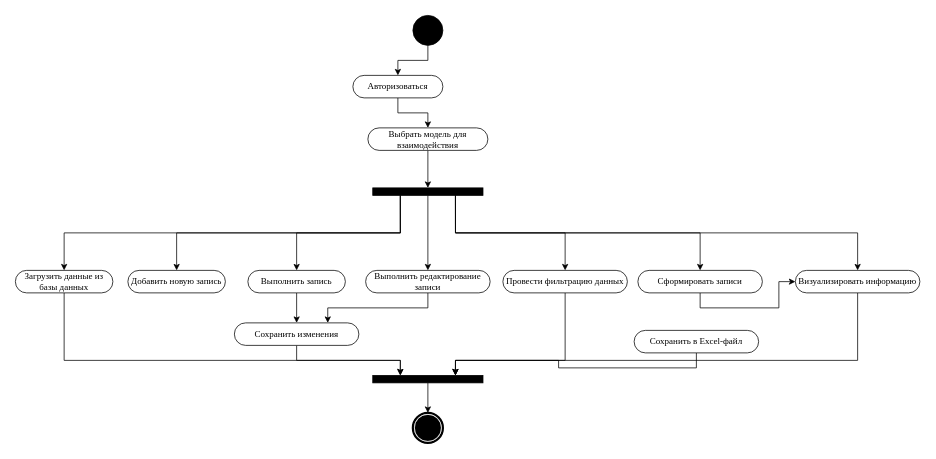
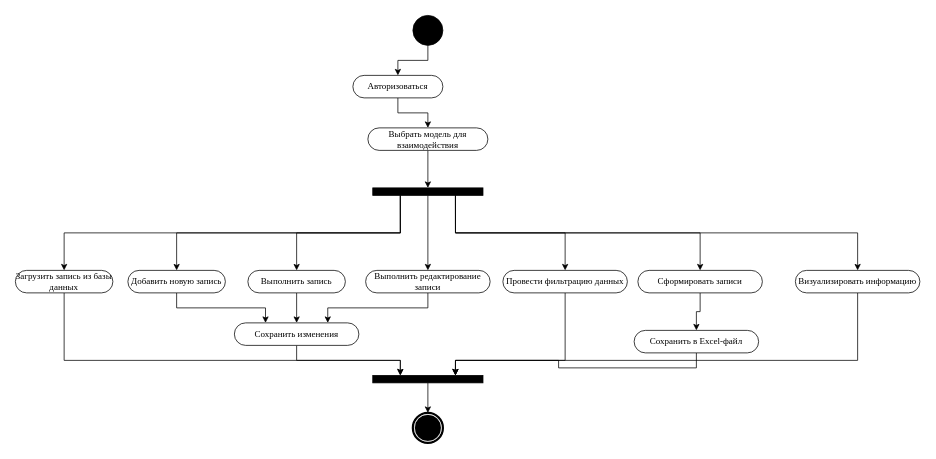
  <mxCell id="0" />
  <mxCell id="1" parent="0" />
  <mxCell id="2" style="edgeStyle=orthogonalEdgeStyle;rounded=0;orthogonalLoop=1;jettySize=auto;html=1;exitX=0.5;exitY=1;exitDx=0;exitDy=0;entryX=0.5;entryY=0;entryDx=0;entryDy=0;" parent="1" source="3" target="5" edge="1"><mxGeometry relative="1" as="geometry" /></mxCell>
  <mxCell id="3" value="" style="ellipse;whiteSpace=wrap;html=1;rounded=0;shadow=0;comic=0;labelBackgroundColor=none;strokeWidth=1;fillColor=#000000;fontFamily=Verdana;fontSize=12;align=center;" parent="1" vertex="1"><mxGeometry x="550" y="20" width="40" height="40" as="geometry" /></mxCell>
  <mxCell id="4" style="edgeStyle=orthogonalEdgeStyle;rounded=0;orthogonalLoop=1;jettySize=auto;html=1;exitX=0.5;exitY=1;exitDx=0;exitDy=0;entryX=0.5;entryY=0;entryDx=0;entryDy=0;" parent="1" source="5" target="7" edge="1"><mxGeometry relative="1" as="geometry" /></mxCell>
  <mxCell id="5" value="Авторизоваться" style="rounded=1;whiteSpace=wrap;html=1;shadow=0;comic=0;labelBackgroundColor=none;strokeWidth=1;fontFamily=Verdana;fontSize=12;align=center;arcSize=50;" parent="1" vertex="1"><mxGeometry x="470" y="100" width="120" height="30" as="geometry" /></mxCell>
  <mxCell id="6" style="edgeStyle=orthogonalEdgeStyle;rounded=0;orthogonalLoop=1;jettySize=auto;html=1;exitX=0.5;exitY=1;exitDx=0;exitDy=0;entryX=0.5;entryY=0;entryDx=0;entryDy=0;" parent="1" source="7" target="15" edge="1"><mxGeometry relative="1" as="geometry" /></mxCell>
  <mxCell id="7" value="Выбрать модель для взаимодействия" style="rounded=1;whiteSpace=wrap;html=1;shadow=0;comic=0;labelBackgroundColor=none;strokeWidth=1;fontFamily=Verdana;fontSize=12;align=center;arcSize=50;" parent="1" vertex="1"><mxGeometry x="490" y="170" width="160" height="30" as="geometry" /></mxCell>
  <mxCell id="8" style="edgeStyle=orthogonalEdgeStyle;rounded=0;orthogonalLoop=1;jettySize=auto;html=1;exitX=0.25;exitY=1;exitDx=0;exitDy=0;entryX=0.5;entryY=0;entryDx=0;entryDy=0;" parent="1" source="15" target="17" edge="1"><mxGeometry relative="1" as="geometry" /></mxCell>
  <mxCell id="9" style="edgeStyle=orthogonalEdgeStyle;rounded=0;orthogonalLoop=1;jettySize=auto;html=1;exitX=0.75;exitY=1;exitDx=0;exitDy=0;entryX=0.5;entryY=0;entryDx=0;entryDy=0;" parent="1" source="15" target="27" edge="1"><mxGeometry relative="1" as="geometry" /></mxCell>
  <mxCell id="10" style="edgeStyle=orthogonalEdgeStyle;rounded=0;orthogonalLoop=1;jettySize=auto;html=1;exitX=0.25;exitY=1;exitDx=0;exitDy=0;entryX=0.5;entryY=0;entryDx=0;entryDy=0;" parent="1" source="15" target="19" edge="1"><mxGeometry relative="1" as="geometry" /></mxCell>
  <mxCell id="11" style="edgeStyle=orthogonalEdgeStyle;rounded=0;orthogonalLoop=1;jettySize=auto;html=1;exitX=0.25;exitY=1;exitDx=0;exitDy=0;entryX=0.5;entryY=0;entryDx=0;entryDy=0;" parent="1" source="15" target="21" edge="1"><mxGeometry relative="1" as="geometry" /></mxCell>
  <mxCell id="12" style="edgeStyle=orthogonalEdgeStyle;rounded=0;orthogonalLoop=1;jettySize=auto;html=1;exitX=0.75;exitY=1;exitDx=0;exitDy=0;entryX=0.5;entryY=0;entryDx=0;entryDy=0;" parent="1" source="15" target="25" edge="1"><mxGeometry relative="1" as="geometry" /></mxCell>
  <mxCell id="13" style="edgeStyle=orthogonalEdgeStyle;rounded=0;orthogonalLoop=1;jettySize=auto;html=1;exitX=0.75;exitY=1;exitDx=0;exitDy=0;entryX=0.5;entryY=0;entryDx=0;entryDy=0;" parent="1" source="15" target="23" edge="1"><mxGeometry relative="1" as="geometry" /></mxCell>
  <mxCell id="14" style="edgeStyle=orthogonalEdgeStyle;rounded=0;orthogonalLoop=1;jettySize=auto;html=1;exitX=0.5;exitY=1;exitDx=0;exitDy=0;entryX=0.5;entryY=0;entryDx=0;entryDy=0;" parent="1" source="15" target="32" edge="1"><mxGeometry relative="1" as="geometry" /></mxCell>
  <mxCell id="15" value="" style="whiteSpace=wrap;html=1;rounded=0;shadow=0;comic=0;labelBackgroundColor=none;strokeWidth=1;fillColor=#000000;fontFamily=Verdana;fontSize=12;align=center;rotation=0;" parent="1" vertex="1"><mxGeometry x="496.5" y="250" width="147" height="10" as="geometry" /></mxCell>
  <mxCell id="16" style="edgeStyle=orthogonalEdgeStyle;rounded=0;orthogonalLoop=1;jettySize=auto;html=1;exitX=0.5;exitY=1;exitDx=0;exitDy=0;entryX=0.25;entryY=0;entryDx=0;entryDy=0;" parent="1" source="17" target="36" edge="1"><mxGeometry relative="1" as="geometry"><Array as="points"><mxPoint x="85" y="480" /><mxPoint x="533" y="480" /></Array></mxGeometry></mxCell>
- <mxCell id="17" value="Загрузить данные из базы данных" style="rounded=1;whiteSpace=wrap;html=1;shadow=0;comic=0;labelBackgroundColor=none;strokeWidth=1;fontFamily=Verdana;fontSize=12;align=center;arcSize=50;" parent="1" vertex="1"><mxGeometry x="20" y="360" width="130" height="30" as="geometry" /></mxCell>
+ <mxCell id="17" value="Загрузить запись из базы данных" style="rounded=1;whiteSpace=wrap;html=1;shadow=0;comic=0;labelBackgroundColor=none;strokeWidth=1;fontFamily=Verdana;fontSize=12;align=center;arcSize=50;" parent="1" vertex="1"><mxGeometry x="20" y="360" width="130" height="30" as="geometry" /></mxCell>
+ <mxCell id="18" style="edgeStyle=orthogonalEdgeStyle;rounded=0;orthogonalLoop=1;jettySize=auto;html=1;exitX=0.5;exitY=1;exitDx=0;exitDy=0;entryX=0.25;entryY=0;entryDx=0;entryDy=0;" parent="1" source="19" target="34" edge="1"><mxGeometry relative="1" as="geometry" /></mxCell>
  <mxCell id="19" value="Добавить новую запись" style="rounded=1;whiteSpace=wrap;html=1;shadow=0;comic=0;labelBackgroundColor=none;strokeWidth=1;fontFamily=Verdana;fontSize=12;align=center;arcSize=50;" parent="1" vertex="1"><mxGeometry x="170" y="360" width="130" height="30" as="geometry" /></mxCell>
  <mxCell id="20" style="edgeStyle=orthogonalEdgeStyle;rounded=0;orthogonalLoop=1;jettySize=auto;html=1;exitX=0.5;exitY=1;exitDx=0;exitDy=0;entryX=0.5;entryY=0;entryDx=0;entryDy=0;" parent="1" source="21" target="34" edge="1"><mxGeometry relative="1" as="geometry" /></mxCell>
  <mxCell id="21" value="Выполнить запись" style="rounded=1;whiteSpace=wrap;html=1;shadow=0;comic=0;labelBackgroundColor=none;strokeWidth=1;fontFamily=Verdana;fontSize=12;align=center;arcSize=50;" parent="1" vertex="1"><mxGeometry x="330" y="360" width="130" height="30" as="geometry" /></mxCell>
  <mxCell id="22" style="edgeStyle=orthogonalEdgeStyle;rounded=0;orthogonalLoop=1;jettySize=auto;html=1;exitX=0.5;exitY=1;exitDx=0;exitDy=0;entryX=0.75;entryY=0;entryDx=0;entryDy=0;" parent="1" source="23" target="36" edge="1"><mxGeometry relative="1" as="geometry"><Array as="points"><mxPoint x="753" y="480" /><mxPoint x="607" y="480" /></Array></mxGeometry></mxCell>
  <mxCell id="23" value="Провести фильтрацию данных" style="rounded=1;whiteSpace=wrap;html=1;shadow=0;comic=0;labelBackgroundColor=none;strokeWidth=1;fontFamily=Verdana;fontSize=12;align=center;arcSize=50;" parent="1" vertex="1"><mxGeometry x="670" y="360" width="166" height="30" as="geometry" /></mxCell>
- <mxCell id="24" style="edgeStyle=orthogonalEdgeStyle;rounded=0;orthogonalLoop=1;jettySize=auto;html=1;exitX=0.5;exitY=1;exitDx=0;exitDy=0;" parent="1" source="25" target="27" edge="1"><mxGeometry relative="1" as="geometry" /></mxCell>
+ <mxCell id="24" style="edgeStyle=orthogonalEdgeStyle;rounded=0;orthogonalLoop=1;jettySize=auto;html=1;exitX=0.5;exitY=1;exitDx=0;exitDy=0;entryX=0.5;entryY=0;entryDx=0;entryDy=0;" parent="1" source="25" target="30" edge="1"><mxGeometry relative="1" as="geometry" /></mxCell>
  <mxCell id="25" value="Сформировать записи" style="rounded=1;whiteSpace=wrap;html=1;shadow=0;comic=0;labelBackgroundColor=none;strokeWidth=1;fontFamily=Verdana;fontSize=12;align=center;arcSize=50;" parent="1" vertex="1"><mxGeometry x="850" y="360" width="166" height="30" as="geometry" /></mxCell>
  <mxCell id="26" style="edgeStyle=orthogonalEdgeStyle;rounded=0;orthogonalLoop=1;jettySize=auto;html=1;exitX=0.5;exitY=1;exitDx=0;exitDy=0;entryX=0.75;entryY=0;entryDx=0;entryDy=0;" parent="1" source="27" target="36" edge="1"><mxGeometry relative="1" as="geometry"><Array as="points"><mxPoint x="1143" y="480" /><mxPoint x="607" y="480" /></Array></mxGeometry></mxCell>
  <mxCell id="27" value="Визуализировать информацию" style="rounded=1;whiteSpace=wrap;html=1;shadow=0;comic=0;labelBackgroundColor=none;strokeWidth=1;fontFamily=Verdana;fontSize=12;align=center;arcSize=50;" parent="1" vertex="1"><mxGeometry x="1060" y="360" width="166" height="30" as="geometry" /></mxCell>
  <mxCell id="28" value="" style="shape=mxgraph.bpmn.shape;html=1;verticalLabelPosition=bottom;labelBackgroundColor=#ffffff;verticalAlign=top;perimeter=ellipsePerimeter;outline=end;symbol=terminate;rounded=0;shadow=0;comic=0;strokeWidth=1;fontFamily=Verdana;fontSize=12;align=center;" parent="1" vertex="1"><mxGeometry x="550" y="550" width="40" height="40" as="geometry" /></mxCell>
  <mxCell id="29" style="edgeStyle=orthogonalEdgeStyle;rounded=0;orthogonalLoop=1;jettySize=auto;html=1;exitX=0.5;exitY=1;exitDx=0;exitDy=0;entryX=0.75;entryY=0;entryDx=0;entryDy=0;" parent="1" source="30" target="36" edge="1"><mxGeometry relative="1" as="geometry" /></mxCell>
  <mxCell id="30" value="Сохранить в Excel-файл" style="rounded=1;whiteSpace=wrap;html=1;shadow=0;comic=0;labelBackgroundColor=none;strokeWidth=1;fontFamily=Verdana;fontSize=12;align=center;arcSize=50;" parent="1" vertex="1"><mxGeometry x="845" y="440" width="166" height="30" as="geometry" /></mxCell>
  <mxCell id="31" style="edgeStyle=orthogonalEdgeStyle;rounded=0;orthogonalLoop=1;jettySize=auto;html=1;exitX=0.5;exitY=1;exitDx=0;exitDy=0;entryX=0.75;entryY=0;entryDx=0;entryDy=0;" parent="1" source="32" target="34" edge="1"><mxGeometry relative="1" as="geometry" /></mxCell>
  <mxCell id="32" value="Выполнить редактирование записи" style="rounded=1;whiteSpace=wrap;html=1;shadow=0;comic=0;labelBackgroundColor=none;strokeWidth=1;fontFamily=Verdana;fontSize=12;align=center;arcSize=50;" parent="1" vertex="1"><mxGeometry x="487" y="360" width="166" height="30" as="geometry" /></mxCell>
  <mxCell id="33" style="edgeStyle=orthogonalEdgeStyle;rounded=0;orthogonalLoop=1;jettySize=auto;html=1;exitX=0.5;exitY=1;exitDx=0;exitDy=0;entryX=0.25;entryY=0;entryDx=0;entryDy=0;" parent="1" source="34" target="36" edge="1"><mxGeometry relative="1" as="geometry" /></mxCell>
  <mxCell id="34" value="Сохранить изменения" style="rounded=1;whiteSpace=wrap;html=1;shadow=0;comic=0;labelBackgroundColor=none;strokeWidth=1;fontFamily=Verdana;fontSize=12;align=center;arcSize=50;" parent="1" vertex="1"><mxGeometry x="312" y="430" width="166" height="30" as="geometry" /></mxCell>
  <mxCell id="35" style="edgeStyle=orthogonalEdgeStyle;rounded=0;orthogonalLoop=1;jettySize=auto;html=1;exitX=0.5;exitY=1;exitDx=0;exitDy=0;entryX=0.5;entryY=0;entryDx=0;entryDy=0;" parent="1" source="36" target="28" edge="1"><mxGeometry relative="1" as="geometry" /></mxCell>
  <mxCell id="36" value="" style="whiteSpace=wrap;html=1;rounded=0;shadow=0;comic=0;labelBackgroundColor=none;strokeWidth=1;fillColor=#000000;fontFamily=Verdana;fontSize=12;align=center;rotation=0;" parent="1" vertex="1"><mxGeometry x="496.5" y="500" width="147" height="10" as="geometry" /></mxCell>
